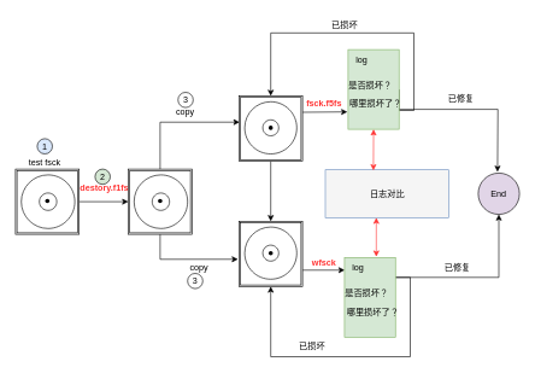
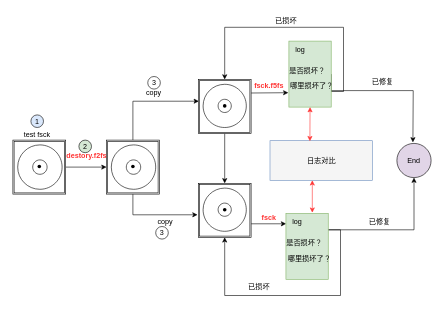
  <mxCell id="0" />
  <mxCell id="1" parent="0" />
  <mxCell id="2" style="edgeStyle=orthogonalEdgeStyle;rounded=0;orthogonalLoop=1;jettySize=auto;html=1;exitX=0.5;exitY=0;exitDx=0;exitDy=0;entryX=0.011;entryY=0.402;entryDx=0;entryDy=0;entryPerimeter=0;" edge="1" parent="1" source="37" target="9"><mxGeometry relative="1" as="geometry" /></mxCell>
  <mxCell id="3" style="edgeStyle=orthogonalEdgeStyle;rounded=0;orthogonalLoop=1;jettySize=auto;html=1;exitX=1;exitY=0.5;exitDx=0;exitDy=0;entryX=0;entryY=0.5;entryDx=0;entryDy=0;" edge="1" parent="1" source="4" target="37"><mxGeometry relative="1" as="geometry" /></mxCell>
  <mxCell id="4" value="" style="shape=ext;double=1;rounded=0;whiteSpace=wrap;html=1;" vertex="1" parent="1"><mxGeometry x="21" y="233" width="88" height="90" as="geometry" /></mxCell>
  <mxCell id="5" value="" style="verticalLabelPosition=bottom;verticalAlign=top;html=1;shape=mxgraph.basic.donut;dx=25;" vertex="1" parent="1"><mxGeometry x="29" y="241" width="74" height="74" as="geometry" /></mxCell>
  <mxCell id="6" value="" style="shape=waypoint;sketch=0;fillStyle=solid;size=6;pointerEvents=1;points=[];fillColor=none;resizable=0;rotatable=0;perimeter=centerPerimeter;snapToPoint=1;" vertex="1" parent="1"><mxGeometry x="55" y="267" width="20" height="20" as="geometry" /></mxCell>
  <mxCell id="7" style="edgeStyle=orthogonalEdgeStyle;rounded=0;orthogonalLoop=1;jettySize=auto;html=1;entryX=0.5;entryY=0;entryDx=0;entryDy=0;" edge="1" parent="1" source="9" target="13"><mxGeometry relative="1" as="geometry" /></mxCell>
  <mxCell id="8" style="edgeStyle=orthogonalEdgeStyle;rounded=0;orthogonalLoop=1;jettySize=auto;html=1;exitX=1;exitY=0.25;exitDx=0;exitDy=0;" edge="1" parent="1" source="9"><mxGeometry relative="1" as="geometry"><mxPoint x="480" y="154" as="targetPoint" /></mxGeometry></mxCell>
  <mxCell id="9" value="" style="shape=ext;double=1;rounded=0;whiteSpace=wrap;html=1;" vertex="1" parent="1"><mxGeometry x="330" y="132" width="88" height="90" as="geometry" /></mxCell>
  <mxCell id="10" value="" style="verticalLabelPosition=bottom;verticalAlign=top;html=1;shape=mxgraph.basic.donut;dx=25;" vertex="1" parent="1"><mxGeometry x="338" y="140" width="72" height="72" as="geometry" /></mxCell>
  <mxCell id="11" value="" style="shape=waypoint;sketch=0;fillStyle=solid;size=6;pointerEvents=1;points=[];fillColor=none;resizable=0;rotatable=0;perimeter=centerPerimeter;snapToPoint=1;" vertex="1" parent="1"><mxGeometry x="364" y="166" width="20" height="20" as="geometry" /></mxCell>
  <mxCell id="12" style="edgeStyle=orthogonalEdgeStyle;rounded=0;orthogonalLoop=1;jettySize=auto;html=1;exitX=1;exitY=0.75;exitDx=0;exitDy=0;entryX=0.188;entryY=0.583;entryDx=0;entryDy=0;entryPerimeter=0;" edge="1" parent="1" source="13" target="24"><mxGeometry relative="1" as="geometry" /></mxCell>
  <mxCell id="13" value="" style="shape=ext;double=1;rounded=0;whiteSpace=wrap;html=1;" vertex="1" parent="1"><mxGeometry x="330" y="305" width="88" height="90" as="geometry" /></mxCell>
  <mxCell id="14" value="" style="verticalLabelPosition=bottom;verticalAlign=top;html=1;shape=mxgraph.basic.donut;dx=25;" vertex="1" parent="1"><mxGeometry x="338" y="313" width="72" height="72" as="geometry" /></mxCell>
  <mxCell id="15" value="" style="shape=waypoint;sketch=0;fillStyle=solid;size=6;pointerEvents=1;points=[];fillColor=none;resizable=0;rotatable=0;perimeter=centerPerimeter;snapToPoint=1;" vertex="1" parent="1"><mxGeometry x="364" y="339" width="20" height="20" as="geometry" /></mxCell>
  <mxCell id="16" style="edgeStyle=orthogonalEdgeStyle;rounded=0;orthogonalLoop=1;jettySize=auto;html=1;exitX=1;exitY=0.5;exitDx=0;exitDy=0;entryX=0.5;entryY=0;entryDx=0;entryDy=0;" edge="1" parent="1" source="18" target="9"><mxGeometry relative="1" as="geometry"><Array as="points"><mxPoint x="552" y="152" /><mxPoint x="572" y="152" /><mxPoint x="572" y="45" /><mxPoint x="374" y="45" /></Array></mxGeometry></mxCell>
  <mxCell id="17" style="edgeStyle=orthogonalEdgeStyle;rounded=0;orthogonalLoop=1;jettySize=auto;html=1;exitX=1;exitY=0.75;exitDx=0;exitDy=0;" edge="1" parent="1" source="18"><mxGeometry relative="1" as="geometry"><mxPoint x="687.667" y="236.833" as="targetPoint" /></mxGeometry></mxCell>
  <mxCell id="18" value="" style="rounded=0;whiteSpace=wrap;html=1;fillColor=#d5e8d4;strokeColor=#82b366;" vertex="1" parent="1"><mxGeometry x="481" y="68" width="70.5" height="110" as="geometry" /></mxCell>
  <mxCell id="19" value="log" style="text;html=1;strokeColor=none;fillColor=none;align=center;verticalAlign=middle;whiteSpace=wrap;rounded=0;" vertex="1" parent="1"><mxGeometry x="470" y="68" width="60" height="30" as="geometry" /></mxCell>
  <mxCell id="20" value="是否损坏？" style="text;html=1;strokeColor=none;fillColor=none;align=center;verticalAlign=middle;whiteSpace=wrap;rounded=0;" vertex="1" parent="1"><mxGeometry x="477" y="103" width="69.62" height="30" as="geometry" /></mxCell>
  <mxCell id="21" style="edgeStyle=orthogonalEdgeStyle;rounded=0;orthogonalLoop=1;jettySize=auto;html=1;exitX=1;exitY=0.25;exitDx=0;exitDy=0;entryX=0.5;entryY=1;entryDx=0;entryDy=0;" edge="1" parent="1" source="23" target="13"><mxGeometry relative="1" as="geometry"><Array as="points"><mxPoint x="567" y="383" /><mxPoint x="567" y="492" /><mxPoint x="374" y="492" /></Array></mxGeometry></mxCell>
  <mxCell id="22" style="edgeStyle=orthogonalEdgeStyle;rounded=0;orthogonalLoop=1;jettySize=auto;html=1;exitX=1;exitY=0.25;exitDx=0;exitDy=0;entryX=0.5;entryY=1;entryDx=0;entryDy=0;" edge="1" parent="1" source="23" target="28"><mxGeometry relative="1" as="geometry" /></mxCell>
  <mxCell id="23" value="" style="rounded=0;whiteSpace=wrap;html=1;fillColor=#d5e8d4;strokeColor=#82b366;" vertex="1" parent="1"><mxGeometry x="476.06" y="355" width="70.5" height="110" as="geometry" /></mxCell>
  <mxCell id="24" value="log" style="text;html=1;strokeColor=none;fillColor=none;align=center;verticalAlign=middle;whiteSpace=wrap;rounded=0;" vertex="1" parent="1"><mxGeometry x="465.06" y="355" width="60" height="30" as="geometry" /></mxCell>
  <mxCell id="25" value="是否损坏？" style="text;html=1;strokeColor=none;fillColor=none;align=center;verticalAlign=middle;whiteSpace=wrap;rounded=0;" vertex="1" parent="1"><mxGeometry x="472.06" y="390" width="69.62" height="30" as="geometry" /></mxCell>
  <mxCell id="26" value="哪里损坏了？" style="text;html=1;strokeColor=none;fillColor=none;align=center;verticalAlign=middle;whiteSpace=wrap;rounded=0;" vertex="1" parent="1"><mxGeometry x="471.75" y="416" width="86.81" height="30" as="geometry" /></mxCell>
  <mxCell id="27" value="日志对比" style="rounded=0;whiteSpace=wrap;html=1;fillColor=#f5f5f5;strokeColor=#6c8ebf;" vertex="1" parent="1"><mxGeometry x="449.5" y="234" width="170.5" height="66" as="geometry" /></mxCell>
  <mxCell id="28" value="End" style="ellipse;whiteSpace=wrap;html=1;aspect=fixed;fillColor=#e1d5e7;" vertex="1" parent="1"><mxGeometry x="661" y="238.5" width="57" height="57" as="geometry" /></mxCell>
  <mxCell id="29" value="test fsck" style="text;html=1;strokeColor=none;fillColor=none;align=center;verticalAlign=middle;whiteSpace=wrap;rounded=0;" vertex="1" parent="1"><mxGeometry x="20" y="210.5" width="83" height="28" as="geometry" /></mxCell>
  <mxCell id="30" value="copy" style="text;html=1;strokeColor=none;fillColor=none;align=center;verticalAlign=middle;whiteSpace=wrap;rounded=0;" vertex="1" parent="1"><mxGeometry x="226.25" y="140" width="60" height="30" as="geometry" /></mxCell>
  <mxCell id="31" value="&lt;font color=&quot;#ff3333&quot;&gt;fsck.f5fs&lt;/font&gt;" style="text;html=1;strokeColor=none;fillColor=none;align=center;verticalAlign=middle;whiteSpace=wrap;rounded=0;fontStyle=1" vertex="1" parent="1"><mxGeometry x="418" y="127" width="60" height="30" as="geometry" /></mxCell>
- <mxCell id="32" value="wfsck" style="text;html=1;strokeColor=none;fillColor=none;align=center;verticalAlign=middle;whiteSpace=wrap;rounded=0;fontStyle=1;fontColor=#FF3333;" vertex="1" parent="1"><mxGeometry x="418" y="347" width="60" height="30" as="geometry" /></mxCell>
+ <mxCell id="32" value="fsck" style="text;html=1;strokeColor=none;fillColor=none;align=center;verticalAlign=middle;whiteSpace=wrap;rounded=0;fontStyle=1;fontColor=#FF3333;" vertex="1" parent="1"><mxGeometry x="418" y="347" width="60" height="30" as="geometry" /></mxCell>
  <mxCell id="33" value="已损坏" style="text;html=1;strokeColor=none;fillColor=none;align=center;verticalAlign=middle;whiteSpace=wrap;rounded=0;" vertex="1" parent="1"><mxGeometry x="439" y="20" width="75" height="30" as="geometry" /></mxCell>
  <mxCell id="34" value="已修复" style="text;html=1;strokeColor=none;fillColor=none;align=center;verticalAlign=middle;whiteSpace=wrap;rounded=0;" vertex="1" parent="1"><mxGeometry x="600" y="121" width="75" height="30" as="geometry" /></mxCell>
  <mxCell id="35" value="已修复" style="text;html=1;strokeColor=none;fillColor=none;align=center;verticalAlign=middle;whiteSpace=wrap;rounded=0;" vertex="1" parent="1"><mxGeometry x="595" y="355" width="75" height="30" as="geometry" /></mxCell>
  <mxCell id="36" style="edgeStyle=orthogonalEdgeStyle;rounded=0;orthogonalLoop=1;jettySize=auto;html=1;exitX=0.5;exitY=1;exitDx=0;exitDy=0;entryX=-0.015;entryY=0.583;entryDx=0;entryDy=0;entryPerimeter=0;" edge="1" parent="1" source="37" target="13"><mxGeometry relative="1" as="geometry" /></mxCell>
  <mxCell id="37" value="" style="shape=ext;double=1;rounded=0;whiteSpace=wrap;html=1;" vertex="1" parent="1"><mxGeometry x="177" y="233" width="88" height="90" as="geometry" /></mxCell>
  <mxCell id="38" value="" style="verticalLabelPosition=bottom;verticalAlign=top;html=1;shape=mxgraph.basic.donut;dx=25;" vertex="1" parent="1"><mxGeometry x="185" y="241" width="74" height="74" as="geometry" /></mxCell>
  <mxCell id="39" value="" style="shape=waypoint;sketch=0;fillStyle=solid;size=6;pointerEvents=1;points=[];fillColor=none;resizable=0;rotatable=0;perimeter=centerPerimeter;snapToPoint=1;" vertex="1" parent="1"><mxGeometry x="211" y="267" width="20" height="20" as="geometry" /></mxCell>
- <mxCell id="40" value="&lt;b&gt;&lt;font color=&quot;#ff3333&quot;&gt;destory.f1fs&lt;/font&gt;&lt;/b&gt;" style="text;html=1;strokeColor=none;fillColor=none;align=center;verticalAlign=middle;whiteSpace=wrap;rounded=0;" vertex="1" parent="1"><mxGeometry x="114" y="244" width="60" height="30" as="geometry" /></mxCell>
+ <mxCell id="40" value="&lt;b&gt;&lt;font color=&quot;#ff3333&quot;&gt;destory.f2fs&lt;/font&gt;&lt;/b&gt;" style="text;html=1;strokeColor=none;fillColor=none;align=center;verticalAlign=middle;whiteSpace=wrap;rounded=0;" vertex="1" parent="1"><mxGeometry x="114" y="244" width="60" height="30" as="geometry" /></mxCell>
  <mxCell id="41" value="copy" style="text;html=1;strokeColor=none;fillColor=none;align=center;verticalAlign=middle;whiteSpace=wrap;rounded=0;" vertex="1" parent="1"><mxGeometry x="244.57" y="355" width="60" height="30" as="geometry" /></mxCell>
  <mxCell id="42" value="" style="endArrow=classic;startArrow=classic;html=1;rounded=0;entryX=0.5;entryY=1;entryDx=0;entryDy=0;exitX=0.39;exitY=0.013;exitDx=0;exitDy=0;exitPerimeter=0;strokeColor=#FF3333;" edge="1" parent="1" source="27" target="18"><mxGeometry width="50" height="50" relative="1" as="geometry"><mxPoint x="482" y="257" as="sourcePoint" /><mxPoint x="532" y="207" as="targetPoint" /></mxGeometry></mxCell>
  <mxCell id="43" value="" style="endArrow=classic;startArrow=classic;html=1;rounded=0;entryX=0.5;entryY=1;entryDx=0;entryDy=0;strokeColor=#FF3333;" edge="1" parent="1"><mxGeometry width="50" height="50" relative="1" as="geometry"><mxPoint x="520" y="354" as="sourcePoint" /><mxPoint x="520" y="300" as="targetPoint" /></mxGeometry></mxCell>
  <mxCell id="44" value="已损坏" style="text;html=1;strokeColor=none;fillColor=none;align=center;verticalAlign=middle;whiteSpace=wrap;rounded=0;" vertex="1" parent="1"><mxGeometry x="393.5" y="463" width="75" height="30" as="geometry" /></mxCell>
  <mxCell id="45" value="哪里损坏了？" style="text;html=1;strokeColor=none;fillColor=none;align=center;verticalAlign=middle;whiteSpace=wrap;rounded=0;" vertex="1" parent="1"><mxGeometry x="476.06" y="127" width="86.81" height="30" as="geometry" /></mxCell>
  <mxCell id="46" value="1" style="ellipse;whiteSpace=wrap;html=1;aspect=fixed;fillColor=#dae8fc;" vertex="1" parent="1"><mxGeometry x="51" y="191" width="21" height="21" as="geometry" /></mxCell>
  <mxCell id="47" value="2" style="ellipse;whiteSpace=wrap;html=1;aspect=fixed;fillColor=#d5e8d4;" vertex="1" parent="1"><mxGeometry x="131" y="233" width="21" height="21" as="geometry" /></mxCell>
  <mxCell id="48" value="3" style="ellipse;whiteSpace=wrap;html=1;aspect=fixed;" vertex="1" parent="1"><mxGeometry x="245.75" y="127" width="21" height="21" as="geometry" /></mxCell>
  <mxCell id="49" value="3" style="ellipse;whiteSpace=wrap;html=1;aspect=fixed;" vertex="1" parent="1"><mxGeometry x="259" y="377" width="21" height="21" as="geometry" /></mxCell>
